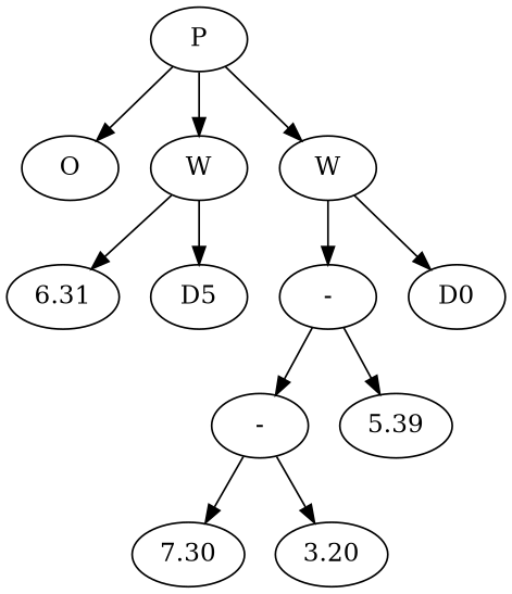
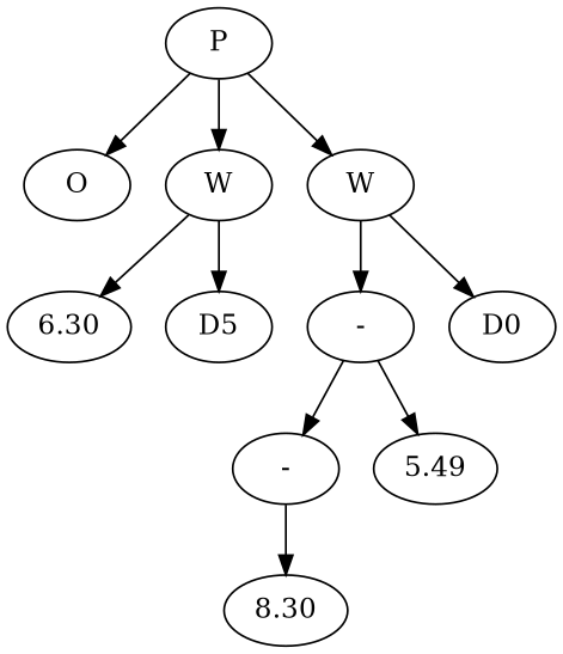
  digraph {
    n1 [label=O]
    n2 [label=P]
    n3 [label=W]
    n4 [label=W]
-   n5 [label=6.31]
+   n5 [label=6.30]
    n6 [label=D5]
    n7 [label="-"]
    n8 [label=D0]
    n9 [label="-"]
-   n10 [label=5.39]
-   n11 [label=7.30]
-   n12 [label=3.20]
+   n10 [label=5.49]
+   n11 [label=8.30]
    n2 -> n1
    n2 -> n3
    n2 -> n4
    n3 -> n5
    n3 -> n6
    n4 -> n7
    n4 -> n8
    n7 -> n9
    n7 -> n10
    n9 -> n11
-   n9 -> n12
  }
